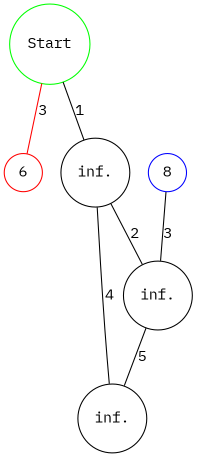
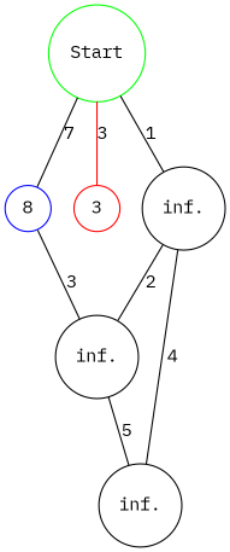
  graph {
    fontname="IBM Plex Mono"
    node [fontname="IBM Plex Mono" shape=circle]
    edge [fontname="IBM Plex Mono"]
    n1 [color=green label=Start width=0.5]
    n2 [color=blue label=8 width=0.5]
-   n3 [color=red label=6 width=0.5]
+   n3 [color=red label=3 width=0.5]
    n4 [label="inf." width=0.5]
    n5 [label="inf." width=0.5]
    n6 [label="inf." width=0.5]
+   n1 -- n2 [label=7]
    n1 -- n3 [color=red label=3]
    n1 -- n4 [label=1]
    n2 -- n5 [label=3]
    n4 -- n5 [label=2]
    n4 -- n6 [label=4]
    n5 -- n6 [label=5]
  }
